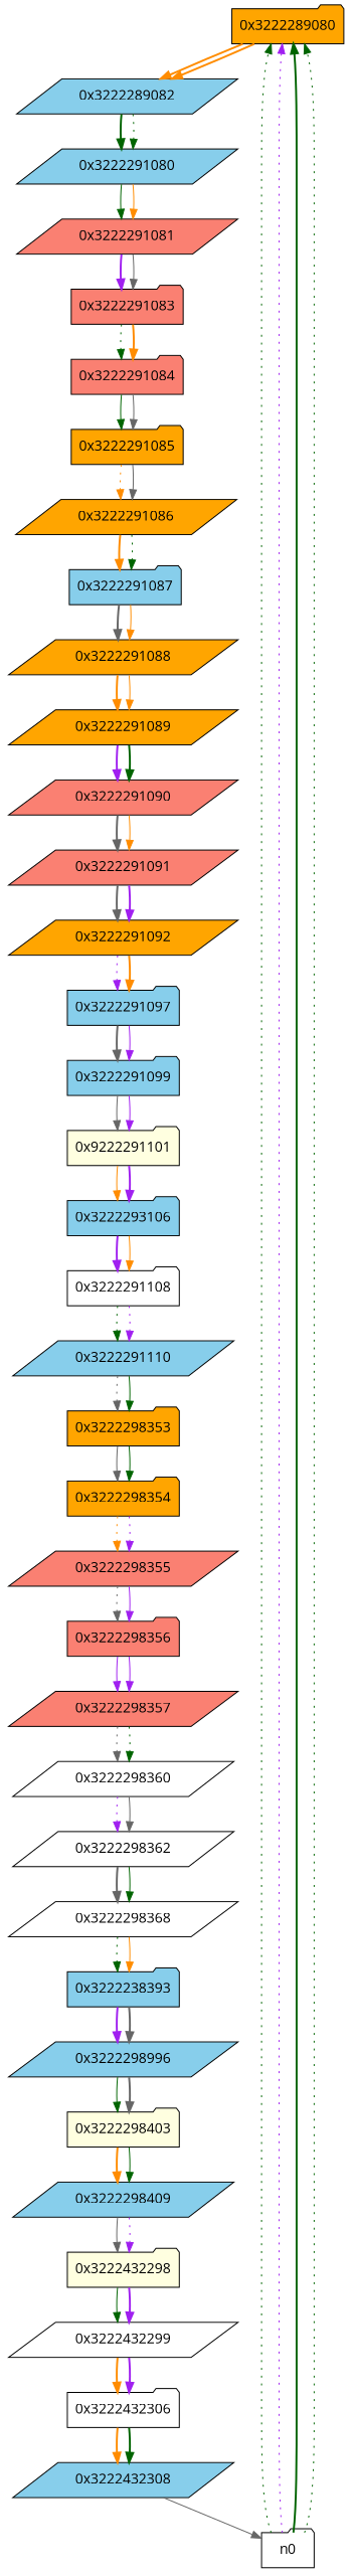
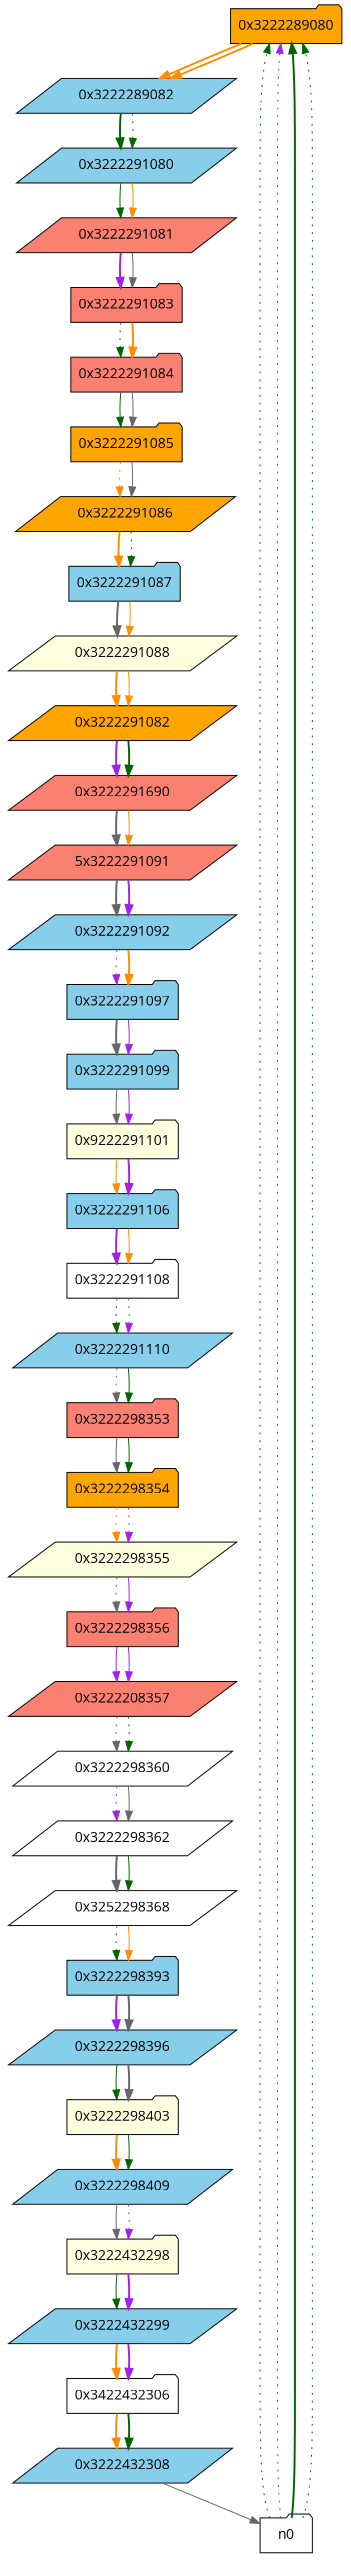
  digraph {
    fontname="Open Sans"
    node [fillcolor=skyblue fontname="Open Sans" shape=parallelogram style=filled]
    edge [color=darkgreen fontname="Open Sans" style=bold]
    n1 [fillcolor=orange label="0x3222289080" shape=folder]
    n2 [label="0x3222289082"]
    n3 [label="0x3222291080"]
    n4 [fillcolor=salmon label="0x3222291081"]
    n5 [fillcolor=salmon label="0x3222291083" shape=folder]
    n6 [fillcolor=salmon label="0x3222291084" shape=folder]
    n7 [fillcolor=orange label="0x3222291085" shape=folder]
    n8 [fillcolor=orange label="0x3222291086"]
    n9 [label="0x3222291087" shape=folder]
-   n10 [fillcolor=orange label="0x3222291088"]
-   n11 [fillcolor=orange label="0x3222291089"]
-   n12 [fillcolor=salmon label="0x3222291090"]
-   n13 [fillcolor=salmon label="0x3222291091"]
-   n14 [fillcolor=orange label="0x3222291092"]
+   n10 [fillcolor=lightyellow label="0x3222291088"]
+   n11 [fillcolor=orange label="0x3222291082"]
+   n12 [fillcolor=salmon label="0x3222291690"]
+   n13 [fillcolor=salmon label="5x3222291091"]
+   n14 [label="0x3222291092"]
    n15 [label="0x3222291097" shape=folder]
    n16 [label="0x3222291099" shape=folder]
    n17 [fillcolor=lightyellow label="0x9222291101" shape=folder]
-   n18 [label="0x3222293106" shape=folder]
+   n18 [label="0x3222291106" shape=folder]
    n19 [fillcolor=white label="0x3222291108" shape=folder]
    n20 [label="0x3222291110"]
-   n21 [fillcolor=orange label="0x3222298353" shape=folder]
+   n21 [fillcolor=salmon label="0x3222298353" shape=folder]
    n22 [fillcolor=orange label="0x3222298354" shape=folder]
-   n23 [fillcolor=salmon label="0x3222298355"]
+   n23 [fillcolor=lightyellow label="0x3222298355"]
    n24 [fillcolor=salmon label="0x3222298356" shape=folder]
-   n25 [fillcolor=salmon label="0x3222298357"]
+   n25 [fillcolor=salmon label="0x3222208357"]
    n26 [fillcolor=white label="0x3222298360"]
    n27 [fillcolor=white label="0x3222298362"]
-   n28 [fillcolor=white label="0x3222298368"]
-   n29 [label="0x3222238393" shape=folder]
-   n30 [label="0x3222298996"]
+   n28 [fillcolor=white label="0x3252298368"]
+   n29 [label="0x3222298393" shape=folder]
+   n30 [label="0x3222298396"]
    n31 [fillcolor=lightyellow label="0x3222298403" shape=folder]
    n32 [label="0x3222298409"]
    n33 [fillcolor=lightyellow label="0x3222432298" shape=folder]
-   n34 [fillcolor=white label="0x3222432299"]
-   n35 [fillcolor=white label="0x3222432306" shape=folder]
+   n34 [label="0x3222432299"]
+   n35 [fillcolor=white label="0x3422432306" shape=folder]
    n36 [label="0x3222432308"]
    n0 [fillcolor=white shape=folder]
    n1 -> n2 [color=darkorange]
    n1 -> n2 [color=darkorange]
    n2 -> n3
    n2 -> n3 [style=dotted]
    n3 -> n4 [style=solid]
    n3 -> n4 [color=darkorange style=solid]
    n4 -> n5 [color=purple]
    n4 -> n5 [color=gray40 style=solid]
    n5 -> n6 [style=dotted]
    n5 -> n6 [color=darkorange]
    n6 -> n7 [style=solid]
    n6 -> n7 [color=gray40 style=solid]
    n7 -> n8 [color=darkorange style=dotted]
    n7 -> n8 [color=gray40 style=solid]
    n8 -> n9 [color=darkorange]
    n8 -> n9 [style=dotted]
    n9 -> n10 [color=gray40]
    n9 -> n10 [color=darkorange style=solid]
    n10 -> n11 [color=darkorange]
    n10 -> n11 [color=darkorange style=solid]
    n11 -> n12 [color=purple]
    n11 -> n12
    n12 -> n13 [color=gray40]
    n12 -> n13 [color=darkorange style=solid]
    n13 -> n14 [color=gray40]
    n13 -> n14 [color=purple]
    n14 -> n15 [color=purple style=dotted]
    n14 -> n15 [color=darkorange]
    n15 -> n16 [color=gray40]
    n15 -> n16 [color=purple style=solid]
    n16 -> n17 [color=gray40 style=solid]
    n16 -> n17 [color=purple style=solid]
    n17 -> n18 [color=darkorange style=solid]
    n17 -> n18 [color=purple]
    n18 -> n19 [color=purple]
    n18 -> n19 [color=darkorange style=solid]
    n19 -> n20 [style=dotted]
    n19 -> n20 [color=purple style=dotted]
    n20 -> n21 [color=gray40 style=dotted]
    n20 -> n21 [style=solid]
    n21 -> n22 [color=gray40 style=solid]
    n21 -> n22 [style=solid]
    n22 -> n23 [color=darkorange style=dotted]
    n22 -> n23 [color=purple style=dotted]
    n23 -> n24 [color=gray40 style=dotted]
    n23 -> n24 [color=purple style=solid]
    n24 -> n25 [color=purple style=solid]
    n24 -> n25 [color=purple style=solid]
    n25 -> n26 [color=gray40 style=dotted]
    n25 -> n26 [style=dotted]
    n26 -> n27 [color=purple style=dotted]
    n26 -> n27 [color=gray40 style=solid]
    n27 -> n28 [color=gray40]
    n27 -> n28 [style=solid]
    n28 -> n29 [style=dotted]
    n28 -> n29 [color=darkorange style=solid]
    n29 -> n30 [color=purple]
    n29 -> n30 [color=gray40]
    n30 -> n31 [style=solid]
    n30 -> n31 [color=gray40]
    n31 -> n32 [color=darkorange]
    n31 -> n32 [style=solid]
    n32 -> n33 [color=gray40 style=solid]
    n32 -> n33 [color=purple style=dotted]
    n33 -> n34 [style=solid]
    n33 -> n34 [color=purple]
    n34 -> n35 [color=darkorange]
    n34 -> n35 [color=purple]
    n35 -> n36 [color=darkorange]
    n35 -> n36
    n36 -> n0 [color=gray40 style=solid]
    n0 -> n1 [style=dotted]
    n0 -> n1 [color=purple style=dotted]
    n0 -> n1
    n0 -> n1 [style=dotted]
  }
